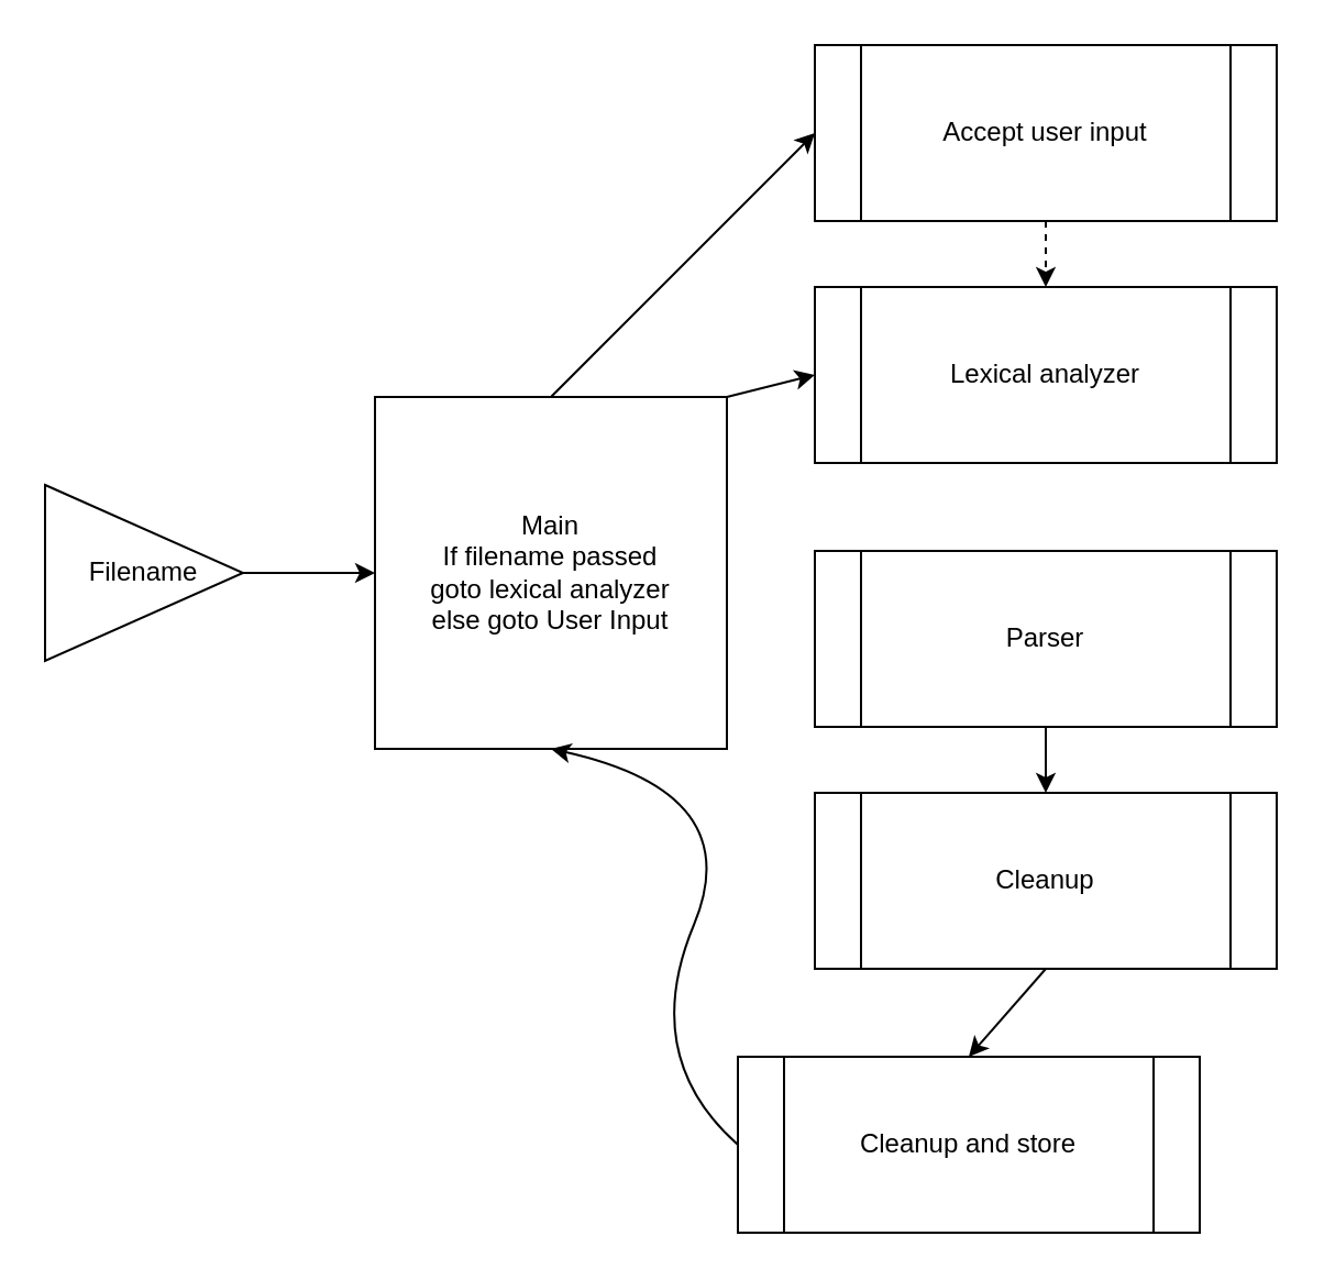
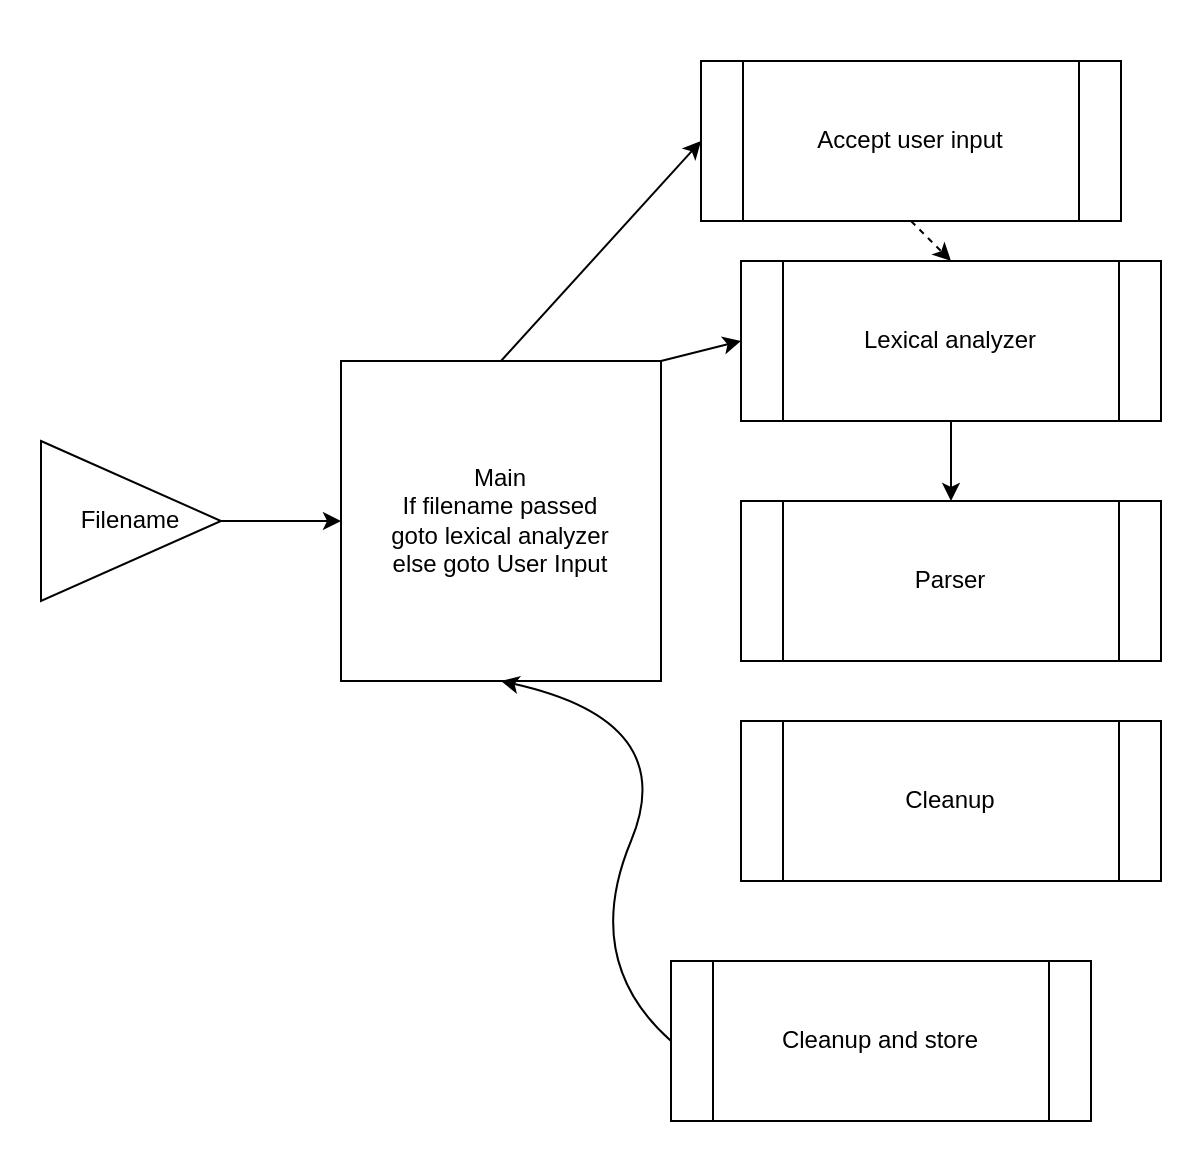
  <mxCell id="0" />
  <mxCell id="1" parent="0" />
  <mxCell id="2" value="Main&lt;br&gt;If filename passed&lt;br&gt;goto lexical analyzer&lt;br&gt;else goto User Input" style="whiteSpace=wrap;html=1;aspect=fixed;" vertex="1" parent="1"><mxGeometry x="170" y="180" width="160" height="160" as="geometry" /></mxCell>
  <mxCell id="3" style="edgeStyle=none;rounded=0;orthogonalLoop=1;jettySize=auto;html=1;" edge="1" parent="1" source="4" target="2"><mxGeometry relative="1" as="geometry" /></mxCell>
  <mxCell id="4" value="Filename" style="triangle;whiteSpace=wrap;html=1;" vertex="1" parent="1"><mxGeometry x="20" y="220" width="90" height="80" as="geometry" /></mxCell>
  <mxCell id="5" value="Lexical analyzer" style="shape=process;whiteSpace=wrap;html=1;backgroundOutline=1;" vertex="1" parent="1"><mxGeometry x="370" y="130" width="210" height="80" as="geometry" /></mxCell>
  <mxCell id="6" value="Parser" style="shape=process;whiteSpace=wrap;html=1;backgroundOutline=1;" vertex="1" parent="1"><mxGeometry x="370" y="250" width="210" height="80" as="geometry" /></mxCell>
  <mxCell id="7" value="" style="endArrow=classic;html=1;entryX=0;entryY=0.5;entryDx=0;entryDy=0;exitX=1;exitY=0;exitDx=0;exitDy=0;" edge="1" parent="1" source="2" target="5"><mxGeometry width="50" height="50" relative="1" as="geometry"><mxPoint x="370" y="400" as="sourcePoint" /><mxPoint x="420" y="350" as="targetPoint" /></mxGeometry></mxCell>
+ <mxCell id="8" value="" style="endArrow=classic;html=1;exitX=0.5;exitY=1;exitDx=0;exitDy=0;" edge="1" parent="1" source="5" target="6"><mxGeometry width="50" height="50" relative="1" as="geometry"><mxPoint x="370" y="400" as="sourcePoint" /><mxPoint x="420" y="350" as="targetPoint" /></mxGeometry></mxCell>
  <mxCell id="9" value="Cleanup" style="shape=process;whiteSpace=wrap;html=1;backgroundOutline=1;" vertex="1" parent="1"><mxGeometry x="370" y="360" width="210" height="80" as="geometry" /></mxCell>
- <mxCell id="10" value="" style="endArrow=classic;html=1;entryX=0.5;entryY=0;entryDx=0;entryDy=0;exitX=0.5;exitY=1;exitDx=0;exitDy=0;" edge="1" parent="1" source="6" target="9"><mxGeometry width="50" height="50" relative="1" as="geometry"><mxPoint x="370" y="400" as="sourcePoint" /><mxPoint x="420" y="350" as="targetPoint" /></mxGeometry></mxCell>
  <mxCell id="11" value="Cleanup and store" style="shape=process;whiteSpace=wrap;html=1;backgroundOutline=1;" vertex="1" parent="1"><mxGeometry x="335" y="480" width="210" height="80" as="geometry" /></mxCell>
- <mxCell id="12" value="" style="endArrow=classic;html=1;entryX=0.5;entryY=0;entryDx=0;entryDy=0;exitX=0.5;exitY=1;exitDx=0;exitDy=0;" edge="1" parent="1" source="9" target="11"><mxGeometry width="50" height="50" relative="1" as="geometry"><mxPoint x="370" y="400" as="sourcePoint" /><mxPoint x="420" y="350" as="targetPoint" /></mxGeometry></mxCell>
  <mxCell id="13" value="" style="curved=1;endArrow=classic;html=1;entryX=0.5;entryY=1;entryDx=0;entryDy=0;exitX=0;exitY=0.5;exitDx=0;exitDy=0;" edge="1" parent="1" source="11" target="2"><mxGeometry width="50" height="50" relative="1" as="geometry"><mxPoint x="370" y="400" as="sourcePoint" /><mxPoint x="420" y="350" as="targetPoint" /><Array as="points"><mxPoint x="290" y="480" /><mxPoint x="340" y="360" /></Array></mxGeometry></mxCell>
- <mxCell id="14" value="Accept user input" style="shape=process;whiteSpace=wrap;html=1;backgroundOutline=1;" vertex="1" parent="1"><mxGeometry x="370" y="20" width="210" height="80" as="geometry" /></mxCell>
+ <mxCell id="14" value="Accept user input" style="shape=process;whiteSpace=wrap;html=1;backgroundOutline=1;" vertex="1" parent="1"><mxGeometry x="350" y="30" width="210" height="80" as="geometry" /></mxCell>
  <mxCell id="15" value="" style="endArrow=classic;html=1;exitX=0.5;exitY=0;exitDx=0;exitDy=0;entryX=0;entryY=0.5;entryDx=0;entryDy=0;" edge="1" parent="1" source="2" target="14"><mxGeometry width="50" height="50" relative="1" as="geometry"><mxPoint x="370" y="400" as="sourcePoint" /><mxPoint x="420" y="350" as="targetPoint" /></mxGeometry></mxCell>
  <mxCell id="16" value="" style="endArrow=classic;html=1;entryX=0.5;entryY=0;entryDx=0;entryDy=0;exitX=0.5;exitY=1;exitDx=0;exitDy=0;dashed=1;" edge="1" parent="1" source="14" target="5"><mxGeometry width="50" height="50" relative="1" as="geometry"><mxPoint x="370" y="380" as="sourcePoint" /><mxPoint x="420" y="330" as="targetPoint" /></mxGeometry></mxCell>
